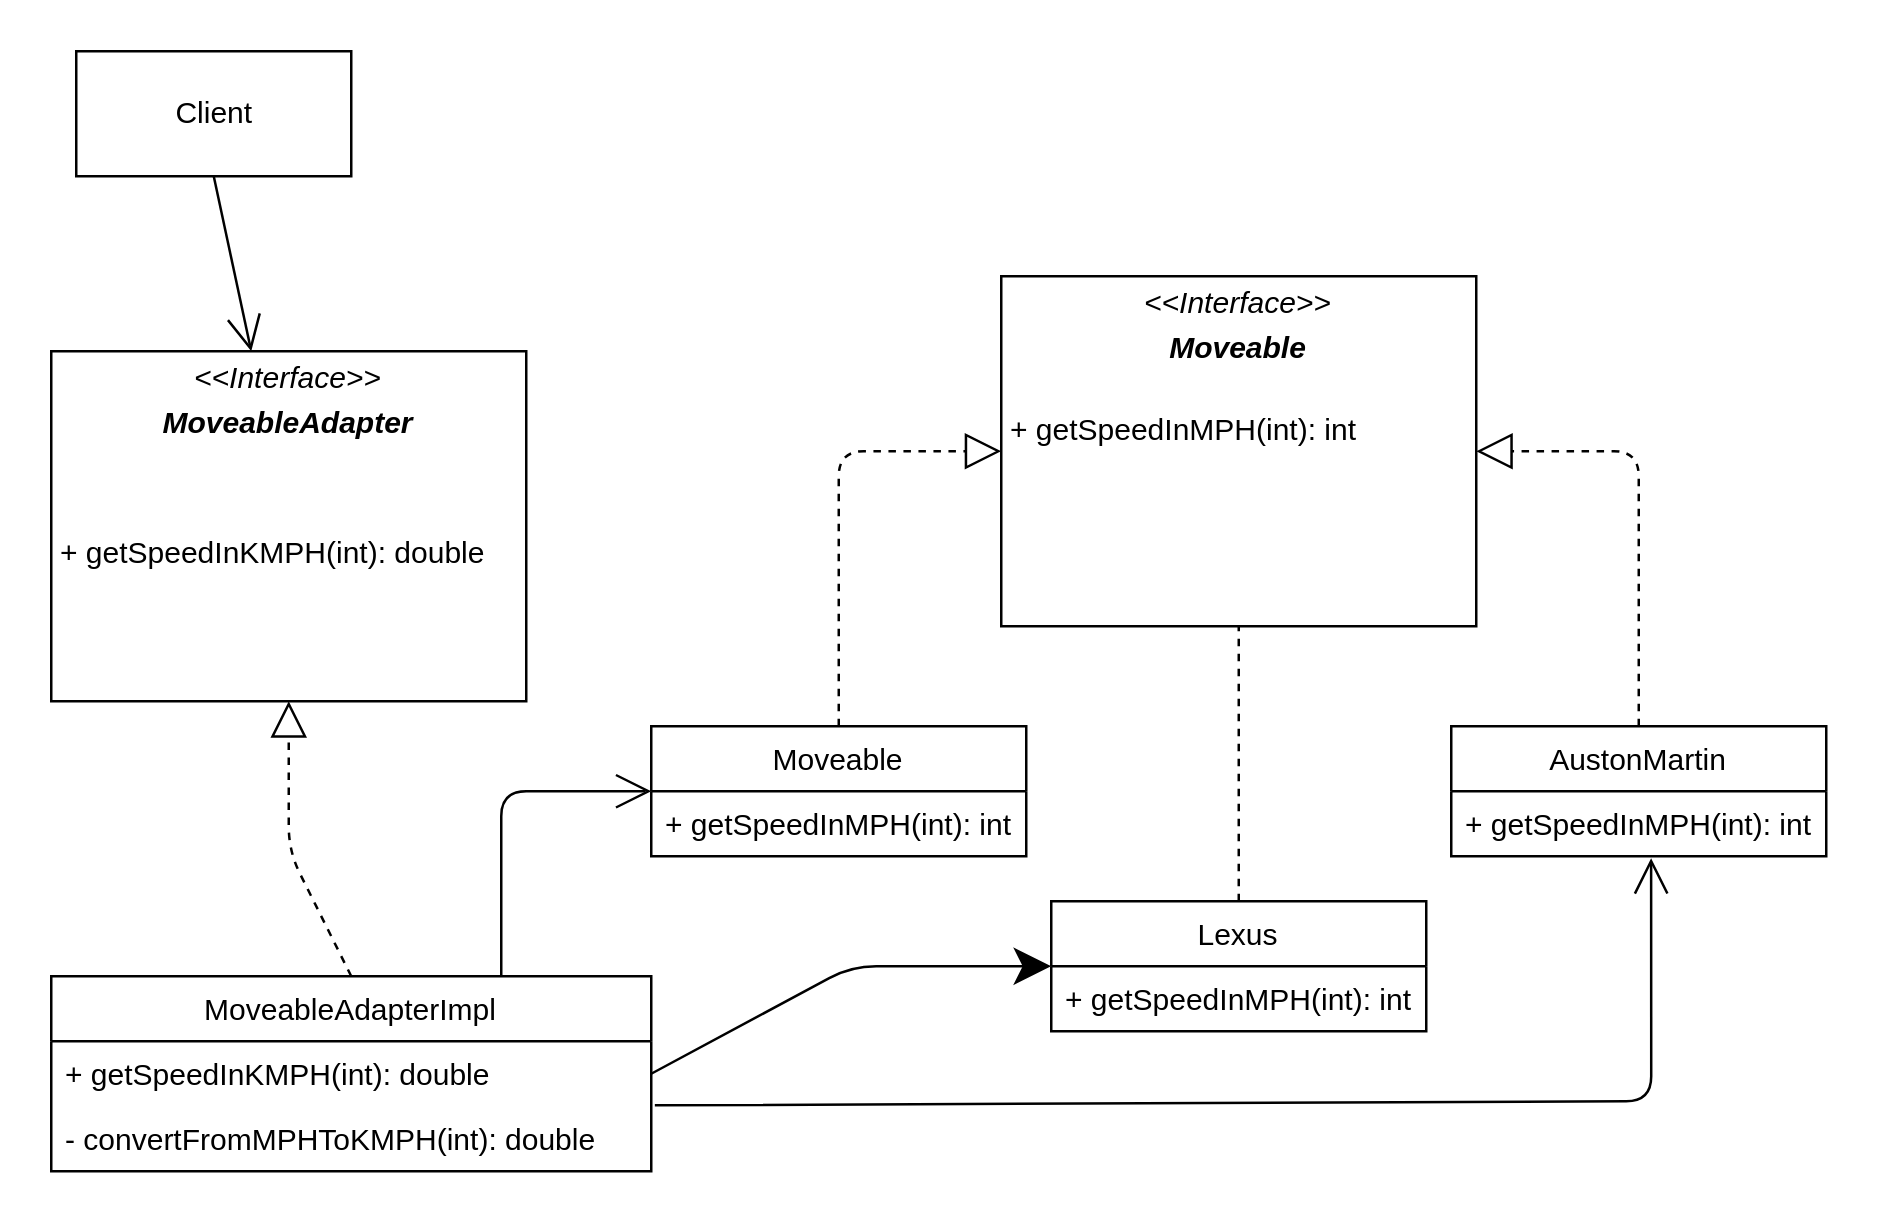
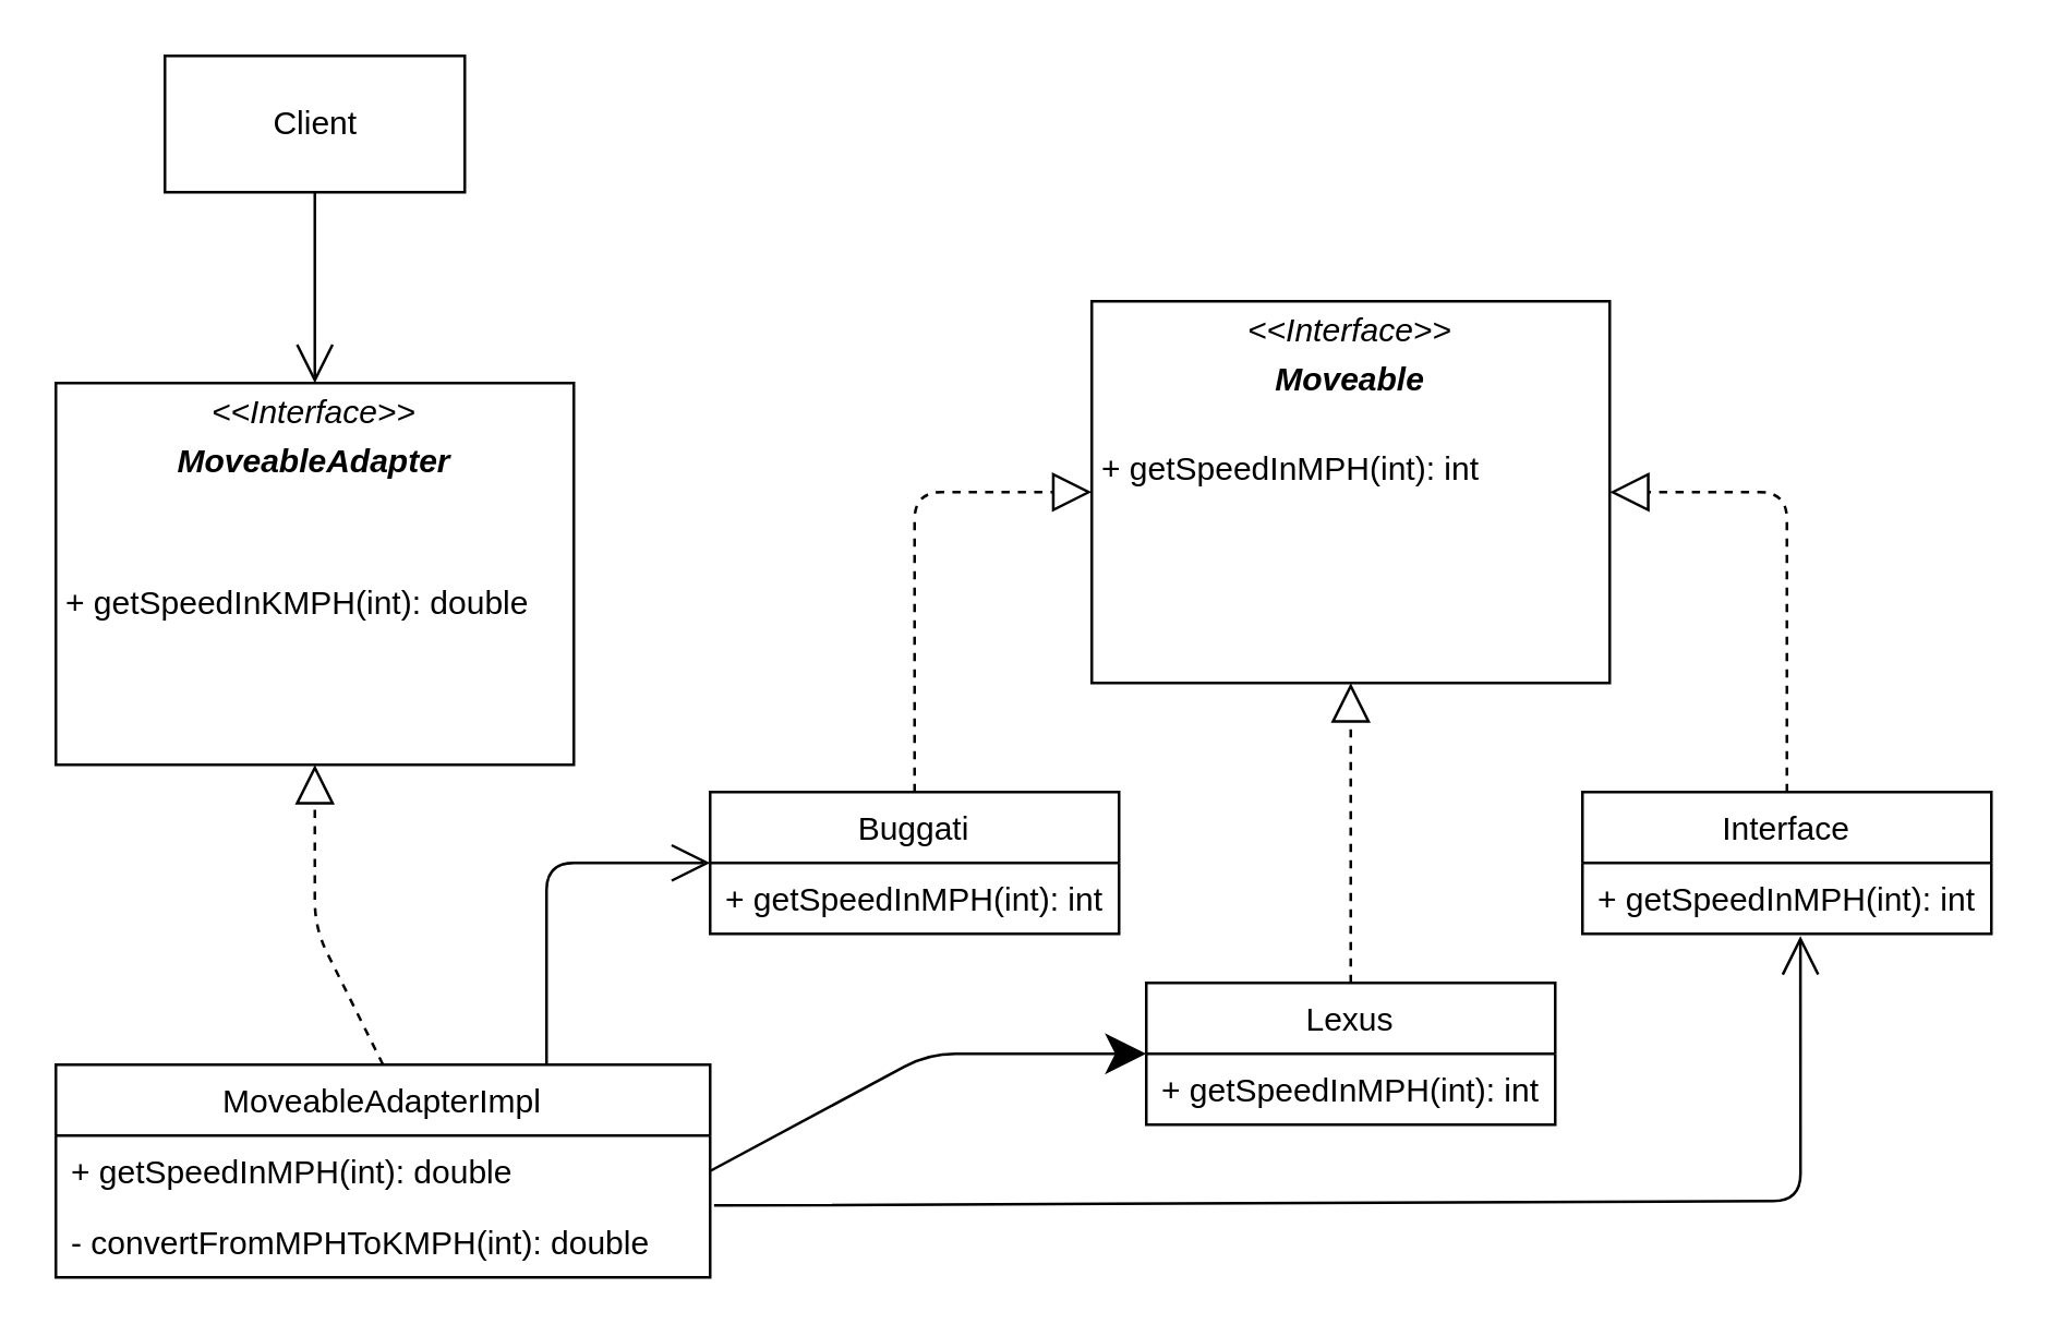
  <mxCell id="0" />
  <mxCell id="1" parent="0" />
  <mxCell id="2" value="&lt;p style=&quot;margin: 0px ; margin-top: 4px ; text-align: center&quot;&gt;&lt;i&gt;&amp;lt;&amp;lt;Interface&amp;gt;&amp;gt;&lt;/i&gt;&lt;/p&gt;&lt;p style=&quot;margin: 0px ; margin-top: 4px ; text-align: center&quot;&gt;&lt;i&gt;&lt;b&gt;MoveableAdapter&lt;/b&gt;&lt;/i&gt;&lt;/p&gt;&lt;p style=&quot;margin: 0px ; margin-top: 4px ; text-align: center&quot;&gt;&lt;i&gt;&lt;b&gt;&lt;br&gt;&lt;/b&gt;&lt;/i&gt;&lt;/p&gt;&lt;p style=&quot;margin: 0px ; margin-top: 4px ; text-align: center&quot;&gt;&lt;i&gt;&lt;b&gt;&lt;br&gt;&lt;/b&gt;&lt;/i&gt;&lt;/p&gt;&lt;p style=&quot;margin: 0px ; margin-left: 4px&quot;&gt;+ getSpeedInKMPH(int): double&lt;br&gt;&lt;/p&gt;" style="verticalAlign=top;align=left;overflow=fill;fontSize=12;fontFamily=Helvetica;html=1;" vertex="1" parent="1"><mxGeometry x="20" y="140" width="190" height="140" as="geometry" /></mxCell>
  <mxCell id="3" value="&lt;p style=&quot;margin: 0px ; margin-top: 4px ; text-align: center&quot;&gt;&lt;i&gt;&amp;lt;&amp;lt;Interface&amp;gt;&amp;gt;&lt;/i&gt;&lt;/p&gt;&lt;p style=&quot;margin: 0px ; margin-top: 4px ; text-align: center&quot;&gt;&lt;i&gt;&lt;b&gt;Moveable&lt;/b&gt;&lt;/i&gt;&lt;/p&gt;&lt;p style=&quot;margin: 0px ; margin-top: 4px ; text-align: center&quot;&gt;&lt;i&gt;&lt;b&gt;&lt;br&gt;&lt;/b&gt;&lt;/i&gt;&lt;/p&gt;&lt;p style=&quot;margin: 0px ; margin-left: 4px&quot;&gt;+ getSpeedInMPH(int): int&lt;br&gt;&lt;/p&gt;" style="verticalAlign=top;align=left;overflow=fill;fontSize=12;fontFamily=Helvetica;html=1;" vertex="1" parent="1"><mxGeometry x="400" y="110" width="190" height="140" as="geometry" /></mxCell>
  <mxCell id="4" value="MoveableAdapterImpl" style="swimlane;fontStyle=0;childLayout=stackLayout;horizontal=1;startSize=26;fillColor=none;horizontalStack=0;resizeParent=1;resizeParentMax=0;resizeLast=0;collapsible=1;marginBottom=0;" vertex="1" parent="1"><mxGeometry x="20" y="390" width="240" height="78" as="geometry" /></mxCell>
- <mxCell id="5" value="+ getSpeedInKMPH(int): double&#10;" style="text;strokeColor=none;fillColor=none;align=left;verticalAlign=top;spacingLeft=4;spacingRight=4;overflow=hidden;rotatable=0;points=[[0,0.5],[1,0.5]];portConstraint=eastwest;" vertex="1" parent="4"><mxGeometry y="26" width="240" height="26" as="geometry" /></mxCell>
+ <mxCell id="5" value="+ getSpeedInMPH(int): double&#10;" style="text;strokeColor=none;fillColor=none;align=left;verticalAlign=top;spacingLeft=4;spacingRight=4;overflow=hidden;rotatable=0;points=[[0,0.5],[1,0.5]];portConstraint=eastwest;" vertex="1" parent="4"><mxGeometry y="26" width="240" height="26" as="geometry" /></mxCell>
  <mxCell id="6" value="- convertFromMPHToKMPH(int): double" style="text;strokeColor=none;fillColor=none;align=left;verticalAlign=top;spacingLeft=4;spacingRight=4;overflow=hidden;rotatable=0;points=[[0,0.5],[1,0.5]];portConstraint=eastwest;" vertex="1" parent="4"><mxGeometry y="52" width="240" height="26" as="geometry" /></mxCell>
- <mxCell id="7" value="Moveable" style="swimlane;fontStyle=0;childLayout=stackLayout;horizontal=1;startSize=26;fillColor=none;horizontalStack=0;resizeParent=1;resizeParentMax=0;resizeLast=0;collapsible=1;marginBottom=0;" vertex="1" parent="1"><mxGeometry x="260" y="290" width="150" height="52" as="geometry" /></mxCell>
+ <mxCell id="7" value="Buggati" style="swimlane;fontStyle=0;childLayout=stackLayout;horizontal=1;startSize=26;fillColor=none;horizontalStack=0;resizeParent=1;resizeParentMax=0;resizeLast=0;collapsible=1;marginBottom=0;" vertex="1" parent="1"><mxGeometry x="260" y="290" width="150" height="52" as="geometry" /></mxCell>
  <mxCell id="8" value="+ getSpeedInMPH(int): int&#10;" style="text;strokeColor=none;fillColor=none;align=left;verticalAlign=top;spacingLeft=4;spacingRight=4;overflow=hidden;rotatable=0;points=[[0,0.5],[1,0.5]];portConstraint=eastwest;" vertex="1" parent="7"><mxGeometry y="26" width="150" height="26" as="geometry" /></mxCell>
  <mxCell id="9" value="Lexus" style="swimlane;fontStyle=0;childLayout=stackLayout;horizontal=1;startSize=26;fillColor=none;horizontalStack=0;resizeParent=1;resizeParentMax=0;resizeLast=0;collapsible=1;marginBottom=0;" vertex="1" parent="1"><mxGeometry x="420" y="360" width="150" height="52" as="geometry" /></mxCell>
  <mxCell id="10" value="+ getSpeedInMPH(int): int&#10;" style="text;strokeColor=none;fillColor=none;align=left;verticalAlign=top;spacingLeft=4;spacingRight=4;overflow=hidden;rotatable=0;points=[[0,0.5],[1,0.5]];portConstraint=eastwest;" vertex="1" parent="9"><mxGeometry y="26" width="150" height="26" as="geometry" /></mxCell>
- <mxCell id="11" value="AustonMartin" style="swimlane;fontStyle=0;childLayout=stackLayout;horizontal=1;startSize=26;fillColor=none;horizontalStack=0;resizeParent=1;resizeParentMax=0;resizeLast=0;collapsible=1;marginBottom=0;" vertex="1" parent="1"><mxGeometry x="580" y="290" width="150" height="52" as="geometry" /></mxCell>
+ <mxCell id="11" value="Interface" style="swimlane;fontStyle=0;childLayout=stackLayout;horizontal=1;startSize=26;fillColor=none;horizontalStack=0;resizeParent=1;resizeParentMax=0;resizeLast=0;collapsible=1;marginBottom=0;" vertex="1" parent="1"><mxGeometry x="580" y="290" width="150" height="52" as="geometry" /></mxCell>
  <mxCell id="12" value="+ getSpeedInMPH(int): int&#10;" style="text;strokeColor=none;fillColor=none;align=left;verticalAlign=top;spacingLeft=4;spacingRight=4;overflow=hidden;rotatable=0;points=[[0,0.5],[1,0.5]];portConstraint=eastwest;" vertex="1" parent="11"><mxGeometry y="26" width="150" height="26" as="geometry" /></mxCell>
  <mxCell id="13" value="" style="endArrow=open;endFill=1;endSize=12;html=1;exitX=0.75;exitY=0;exitDx=0;exitDy=0;entryX=0;entryY=0.5;entryDx=0;entryDy=0;" edge="1" parent="1" source="4" target="7"><mxGeometry width="160" relative="1" as="geometry"><mxPoint x="420" y="280" as="sourcePoint" /><mxPoint x="580" y="280" as="targetPoint" /><Array as="points"><mxPoint x="200" y="316" /></Array></mxGeometry></mxCell>
  <mxCell id="14" value="" style="endArrow=classic;endFill=1;endSize=12;html=1;exitX=1;exitY=0.5;exitDx=0;exitDy=0;entryX=0;entryY=0.5;entryDx=0;entryDy=0;" edge="1" parent="1" source="5" target="9"><mxGeometry width="160" relative="1" as="geometry"><mxPoint x="420" y="280" as="sourcePoint" /><mxPoint x="580" y="280" as="targetPoint" /><Array as="points"><mxPoint x="340" y="386" /></Array></mxGeometry></mxCell>
  <mxCell id="15" value="" style="endArrow=open;endFill=1;endSize=12;html=1;entryX=0.533;entryY=1.031;entryDx=0;entryDy=0;entryPerimeter=0;exitX=1.006;exitY=-0.014;exitDx=0;exitDy=0;exitPerimeter=0;" edge="1" parent="1" source="6" target="12"><mxGeometry width="160" relative="1" as="geometry"><mxPoint x="420" y="280" as="sourcePoint" /><mxPoint x="580" y="280" as="targetPoint" /><Array as="points"><mxPoint x="660" y="440" /></Array></mxGeometry></mxCell>
  <mxCell id="16" value="" style="endArrow=block;dashed=1;endFill=0;endSize=12;html=1;exitX=0.5;exitY=0;exitDx=0;exitDy=0;entryX=0.5;entryY=1;entryDx=0;entryDy=0;" edge="1" parent="1" source="4" target="2"><mxGeometry width="160" relative="1" as="geometry"><mxPoint x="420" y="280" as="sourcePoint" /><mxPoint x="580" y="280" as="targetPoint" /><Array as="points"><mxPoint x="115" y="340" /></Array></mxGeometry></mxCell>
  <mxCell id="17" value="" style="endArrow=block;dashed=1;endFill=0;endSize=12;html=1;exitX=0.5;exitY=0;exitDx=0;exitDy=0;entryX=0;entryY=0.5;entryDx=0;entryDy=0;" edge="1" parent="1" source="7" target="3"><mxGeometry width="160" relative="1" as="geometry"><mxPoint x="420" y="280" as="sourcePoint" /><mxPoint x="580" y="280" as="targetPoint" /><Array as="points"><mxPoint x="335" y="180" /></Array></mxGeometry></mxCell>
- <mxCell id="18" value="" style="endArrow=none;dashed=1;endFill=0;endSize=12;html=1;exitX=0.5;exitY=0;exitDx=0;exitDy=0;" edge="1" parent="1" source="9" target="3"><mxGeometry width="160" relative="1" as="geometry"><mxPoint x="420" y="280" as="sourcePoint" /><mxPoint x="580" y="280" as="targetPoint" /></mxGeometry></mxCell>
+ <mxCell id="18" value="" style="endArrow=block;dashed=1;endFill=0;endSize=12;html=1;exitX=0.5;exitY=0;exitDx=0;exitDy=0;" edge="1" parent="1" source="9" target="3"><mxGeometry width="160" relative="1" as="geometry"><mxPoint x="420" y="280" as="sourcePoint" /><mxPoint x="580" y="280" as="targetPoint" /></mxGeometry></mxCell>
  <mxCell id="19" value="" style="endArrow=block;dashed=1;endFill=0;endSize=12;html=1;exitX=0.5;exitY=0;exitDx=0;exitDy=0;entryX=1;entryY=0.5;entryDx=0;entryDy=0;" edge="1" parent="1" source="11" target="3"><mxGeometry width="160" relative="1" as="geometry"><mxPoint x="420" y="280" as="sourcePoint" /><mxPoint x="580" y="280" as="targetPoint" /><Array as="points"><mxPoint x="655" y="180" /></Array></mxGeometry></mxCell>
- <mxCell id="20" value="Client" style="html=1;" vertex="1" parent="1"><mxGeometry x="30" y="20" width="110" height="50" as="geometry" /></mxCell>
+ <mxCell id="20" value="Client" style="html=1;" vertex="1" parent="1"><mxGeometry x="60" y="20" width="110" height="50" as="geometry" /></mxCell>
  <mxCell id="21" value="" style="endArrow=open;endFill=1;endSize=12;html=1;exitX=0.5;exitY=1;exitDx=0;exitDy=0;" edge="1" parent="1" source="20" target="2"><mxGeometry width="160" relative="1" as="geometry"><mxPoint x="420" y="280" as="sourcePoint" /><mxPoint x="580" y="280" as="targetPoint" /></mxGeometry></mxCell>
